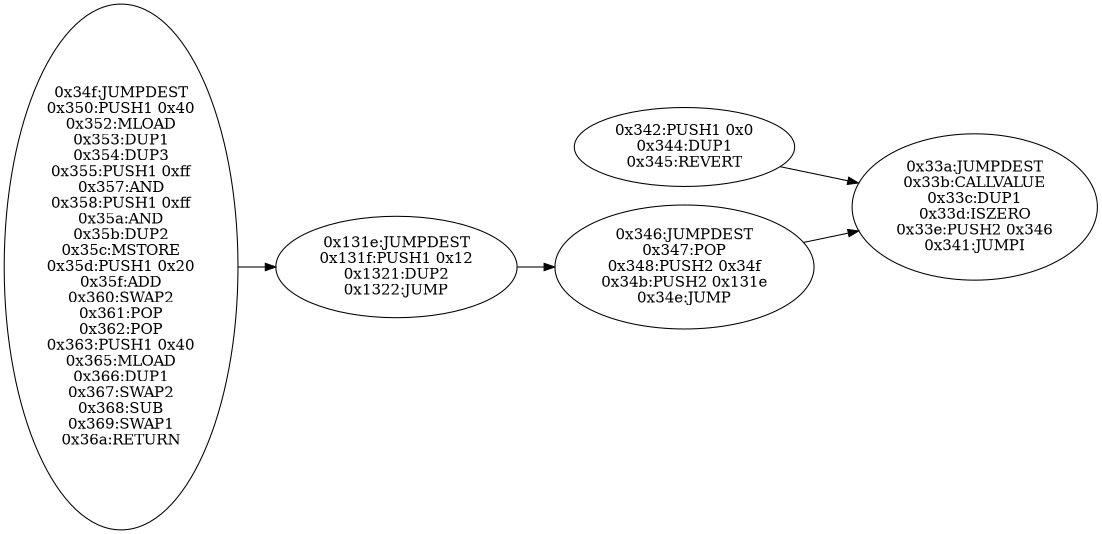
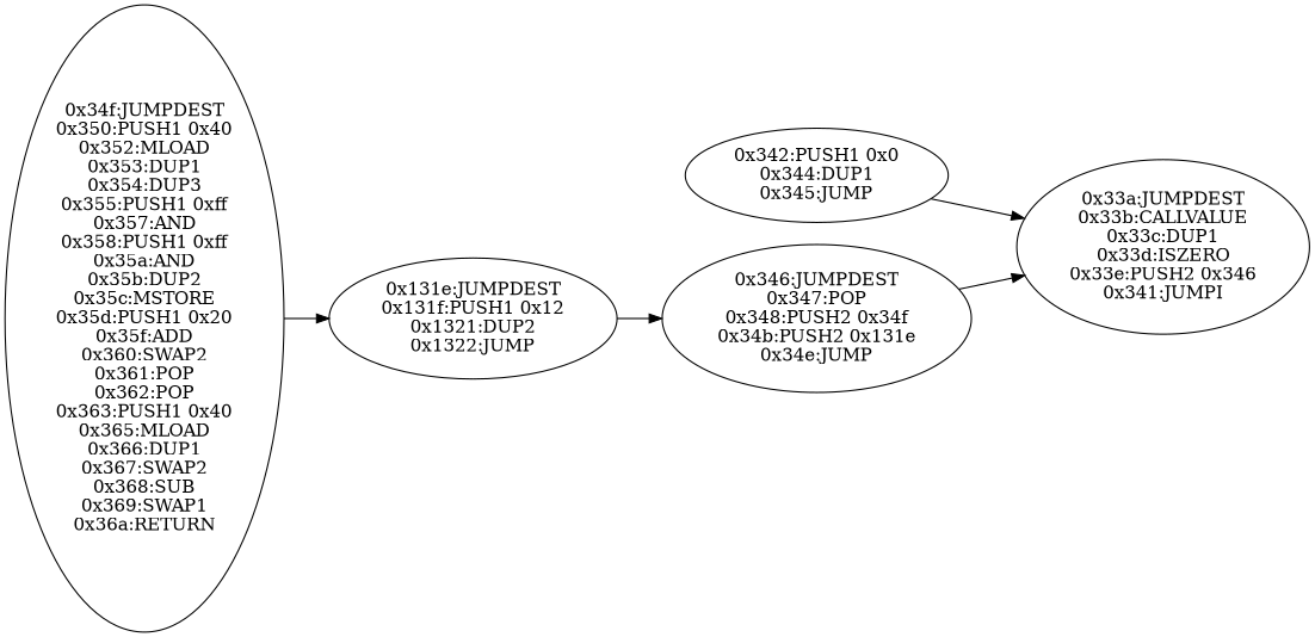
  digraph {
    rankdir=LR
    n1 [label="0x33a:JUMPDEST\n0x33b:CALLVALUE\n0x33c:DUP1\n0x33d:ISZERO\n0x33e:PUSH2 0x346\n0x341:JUMPI"]
-   n2 [label="0x342:PUSH1 0x0\n0x344:DUP1\n0x345:REVERT"]
+   n2 [label="0x342:PUSH1 0x0\n0x344:DUP1\n0x345:JUMP"]
    n3 [label="0x346:JUMPDEST\n0x347:POP\n0x348:PUSH2 0x34f\n0x34b:PUSH2 0x131e\n0x34e:JUMP"]
    n4 [label="0x131e:JUMPDEST\n0x131f:PUSH1 0x12\n0x1321:DUP2\n0x1322:JUMP"]
    n5 [label="0x34f:JUMPDEST\n0x350:PUSH1 0x40\n0x352:MLOAD\n0x353:DUP1\n0x354:DUP3\n0x355:PUSH1 0xff\n0x357:AND\n0x358:PUSH1 0xff\n0x35a:AND\n0x35b:DUP2\n0x35c:MSTORE\n0x35d:PUSH1 0x20\n0x35f:ADD\n0x360:SWAP2\n0x361:POP\n0x362:POP\n0x363:PUSH1 0x40\n0x365:MLOAD\n0x366:DUP1\n0x367:SWAP2\n0x368:SUB\n0x369:SWAP1\n0x36a:RETURN"]
    n2 -> n1
    n3 -> n1
    n4 -> n3
    n5 -> n4
  }
